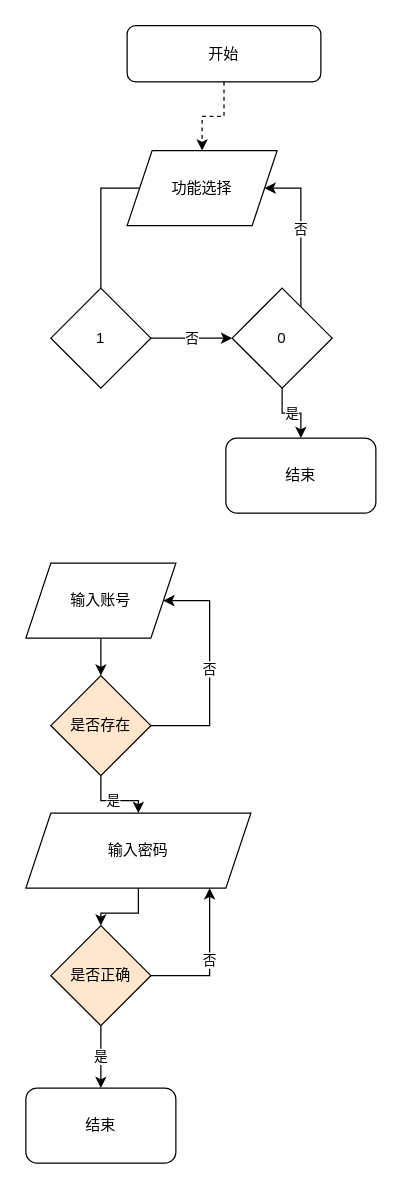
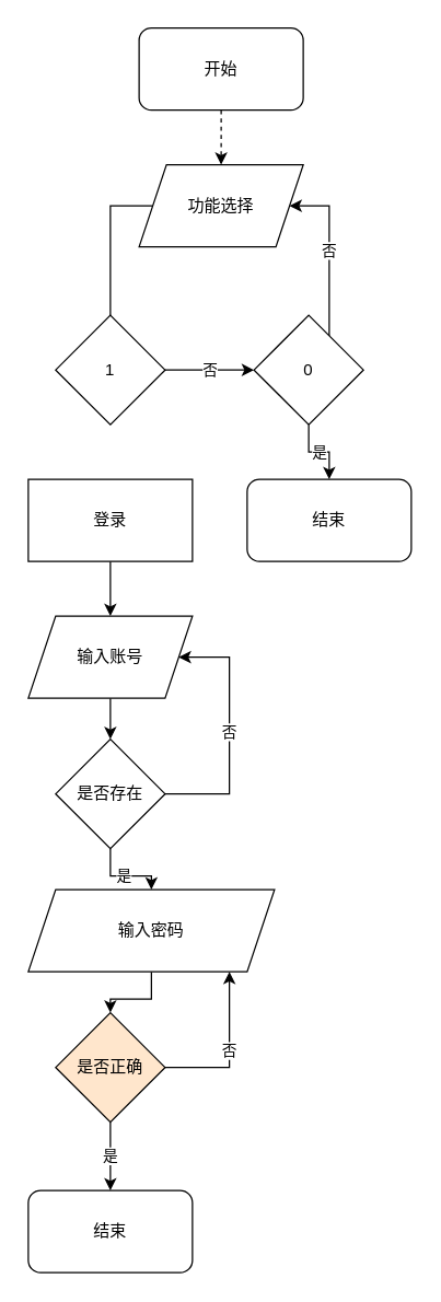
  <mxCell id="0" />
  <mxCell id="1" parent="0" />
  <mxCell id="2" style="edgeStyle=orthogonalEdgeStyle;rounded=0;orthogonalLoop=1;jettySize=auto;html=1;dashed=1;" edge="1" parent="1" source="3" target="5"><mxGeometry relative="1" as="geometry" /></mxCell>
- <mxCell id="3" value="开始" style="rounded=1;whiteSpace=wrap;html=1;" vertex="1" parent="1"><mxGeometry x="101" y="20" width="155" height="45" as="geometry" /></mxCell>
+ <mxCell id="3" value="开始" style="rounded=1;whiteSpace=wrap;html=1;" vertex="1" parent="1"><mxGeometry x="101" y="20" width="120" height="60" as="geometry" /></mxCell>
  <mxCell id="4" style="edgeStyle=orthogonalEdgeStyle;rounded=0;orthogonalLoop=1;jettySize=auto;html=1;endArrow=none;" edge="1" parent="1" source="5" target="7"><mxGeometry relative="1" as="geometry"><Array as="points"><mxPoint x="80" y="150" /></Array></mxGeometry></mxCell>
  <mxCell id="5" value="功能选择" style="shape=parallelogram;perimeter=parallelogramPerimeter;whiteSpace=wrap;html=1;fixedSize=1;" vertex="1" parent="1"><mxGeometry x="101" y="120" width="120" height="60" as="geometry" /></mxCell>
  <mxCell id="6" value="否" style="edgeStyle=orthogonalEdgeStyle;rounded=0;orthogonalLoop=1;jettySize=auto;html=1;" edge="1" parent="1" source="7" target="10"><mxGeometry relative="1" as="geometry" /></mxCell>
  <mxCell id="7" value="1" style="rhombus;whiteSpace=wrap;html=1;" vertex="1" parent="1"><mxGeometry x="40" y="230" width="80" height="80" as="geometry" /></mxCell>
  <mxCell id="8" value="是" style="edgeStyle=orthogonalEdgeStyle;rounded=0;orthogonalLoop=1;jettySize=auto;html=1;" edge="1" parent="1" source="10" target="24"><mxGeometry relative="1" as="geometry" /></mxCell>
  <mxCell id="9" value="否" style="edgeStyle=orthogonalEdgeStyle;rounded=0;orthogonalLoop=1;jettySize=auto;html=1;" edge="1" parent="1" source="10" target="5"><mxGeometry relative="1" as="geometry"><Array as="points"><mxPoint x="240" y="150" /></Array></mxGeometry></mxCell>
  <mxCell id="10" value="0" style="rhombus;whiteSpace=wrap;html=1;" vertex="1" parent="1"><mxGeometry x="185" y="230" width="80" height="80" as="geometry" /></mxCell>
+ <mxCell id="11" style="edgeStyle=orthogonalEdgeStyle;rounded=0;orthogonalLoop=1;jettySize=auto;html=1;" edge="1" parent="1" source="12" target="14"><mxGeometry relative="1" as="geometry" /></mxCell>
+ <mxCell id="12" value="登录" style="whiteSpace=wrap;html=1;" vertex="1" parent="1"><mxGeometry x="20" y="350" width="120" height="60" as="geometry" /></mxCell>
  <mxCell id="13" style="edgeStyle=orthogonalEdgeStyle;rounded=0;orthogonalLoop=1;jettySize=auto;html=1;" edge="1" parent="1" source="14" target="17"><mxGeometry relative="1" as="geometry" /></mxCell>
  <mxCell id="14" value="输入账号" style="shape=parallelogram;perimeter=parallelogramPerimeter;whiteSpace=wrap;html=1;fixedSize=1;" vertex="1" parent="1"><mxGeometry x="20" y="450" width="120" height="60" as="geometry" /></mxCell>
  <mxCell id="15" value="是" style="edgeStyle=orthogonalEdgeStyle;rounded=0;orthogonalLoop=1;jettySize=auto;html=1;" edge="1" parent="1" source="17" target="19"><mxGeometry relative="1" as="geometry" /></mxCell>
  <mxCell id="16" value="否" style="edgeStyle=orthogonalEdgeStyle;rounded=0;orthogonalLoop=1;jettySize=auto;html=1;" edge="1" parent="1" source="17" target="14"><mxGeometry relative="1" as="geometry"><Array as="points"><mxPoint x="167" y="580" /><mxPoint x="167" y="480" /></Array></mxGeometry></mxCell>
- <mxCell id="17" value="是否存在" style="rhombus;whiteSpace=wrap;html=1;fillColor=#ffe6cc;" vertex="1" parent="1"><mxGeometry x="40" y="540" width="80" height="80" as="geometry" /></mxCell>
+ <mxCell id="17" value="是否存在" style="rhombus;whiteSpace=wrap;html=1;" vertex="1" parent="1"><mxGeometry x="40" y="540" width="80" height="80" as="geometry" /></mxCell>
  <mxCell id="18" style="edgeStyle=orthogonalEdgeStyle;rounded=0;orthogonalLoop=1;jettySize=auto;html=1;" edge="1" parent="1" source="19" target="22"><mxGeometry relative="1" as="geometry" /></mxCell>
  <mxCell id="19" value="输入密码" style="shape=parallelogram;perimeter=parallelogramPerimeter;whiteSpace=wrap;html=1;fixedSize=1;" vertex="1" parent="1"><mxGeometry x="20" y="650" width="180" height="60" as="geometry" /></mxCell>
  <mxCell id="20" value="否" style="edgeStyle=orthogonalEdgeStyle;rounded=0;orthogonalLoop=1;jettySize=auto;html=1;" edge="1" parent="1" source="22" target="19"><mxGeometry relative="1" as="geometry"><Array as="points"><mxPoint x="167" y="780" /><mxPoint x="167" y="680" /></Array></mxGeometry></mxCell>
  <mxCell id="21" value="是" style="edgeStyle=orthogonalEdgeStyle;rounded=0;orthogonalLoop=1;jettySize=auto;html=1;" edge="1" parent="1" source="22" target="23"><mxGeometry relative="1" as="geometry" /></mxCell>
  <mxCell id="22" value="是否正确" style="rhombus;whiteSpace=wrap;html=1;fillColor=#ffe6cc;" vertex="1" parent="1"><mxGeometry x="40" y="740" width="80" height="80" as="geometry" /></mxCell>
  <mxCell id="23" value="结束" style="rounded=1;whiteSpace=wrap;html=1;" vertex="1" parent="1"><mxGeometry x="20" y="870" width="120" height="60" as="geometry" /></mxCell>
  <mxCell id="24" value="结束" style="rounded=1;whiteSpace=wrap;html=1;" vertex="1" parent="1"><mxGeometry x="180" y="350" width="120" height="60" as="geometry" /></mxCell>
